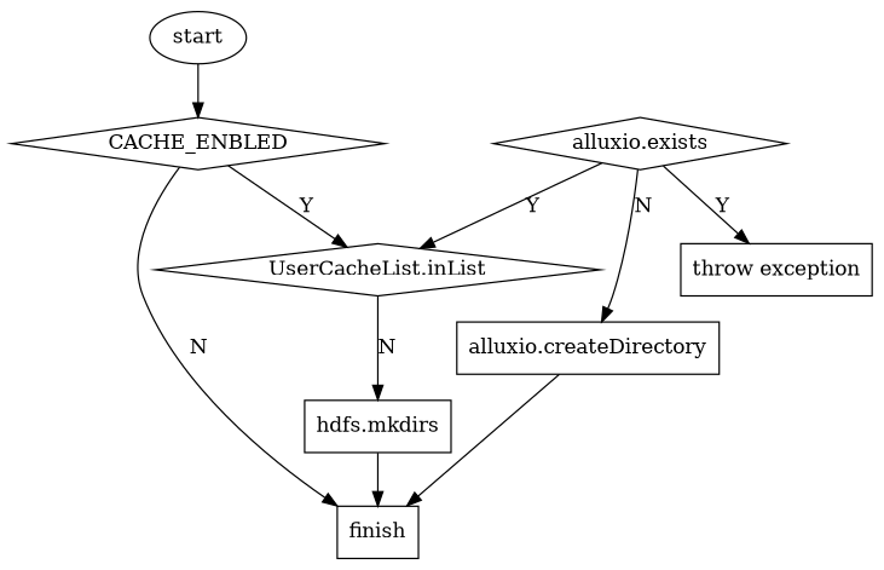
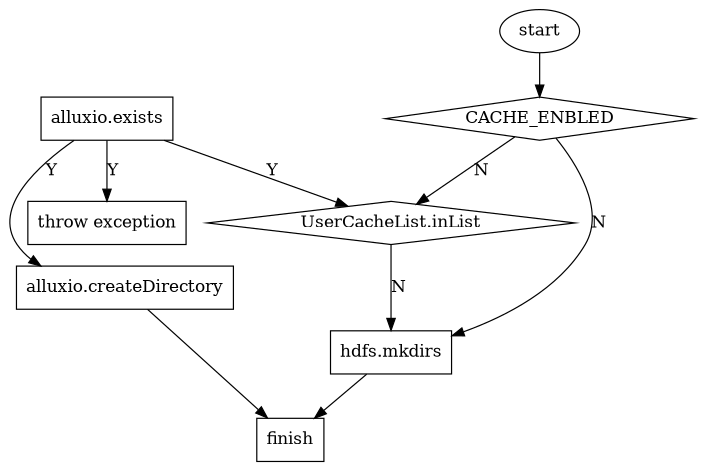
  digraph {
    node [shape=box]
    n1 [label="UserCacheList.inList" shape=diamond]
    CACHE_ENBLED [shape=diamond]
    n3 [label="hdfs.mkdirs"]
    finish
    start [shape=ellipse]
-   n6 [label="alluxio.exists" shape=diamond]
+   n6 [label="alluxio.exists"]
    n7 [label="throw exception"]
    n8 [label="alluxio.createDirectory"]
    n1 -> n3 [label=N]
-   CACHE_ENBLED -> n1 [label=Y]
-   CACHE_ENBLED -> finish [label=N]
+   CACHE_ENBLED -> n1 [label=N]
+   CACHE_ENBLED -> n3 [label=N]
    n3 -> finish
    start -> CACHE_ENBLED
    n6 -> n1 [label=Y]
    n6 -> n7 [label=Y]
-   n6 -> n8 [label=N]
+   n6 -> n8 [label=Y]
    n8 -> finish
  }
